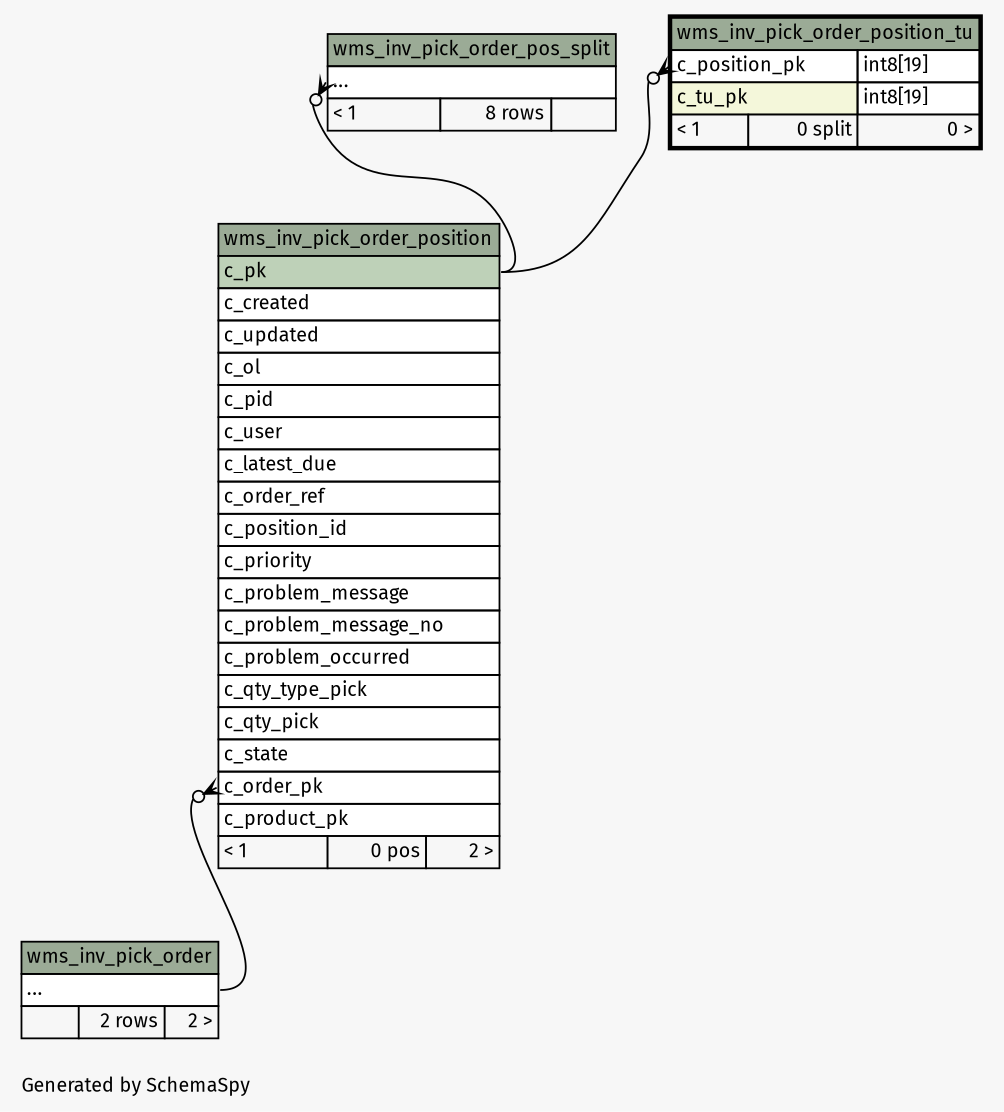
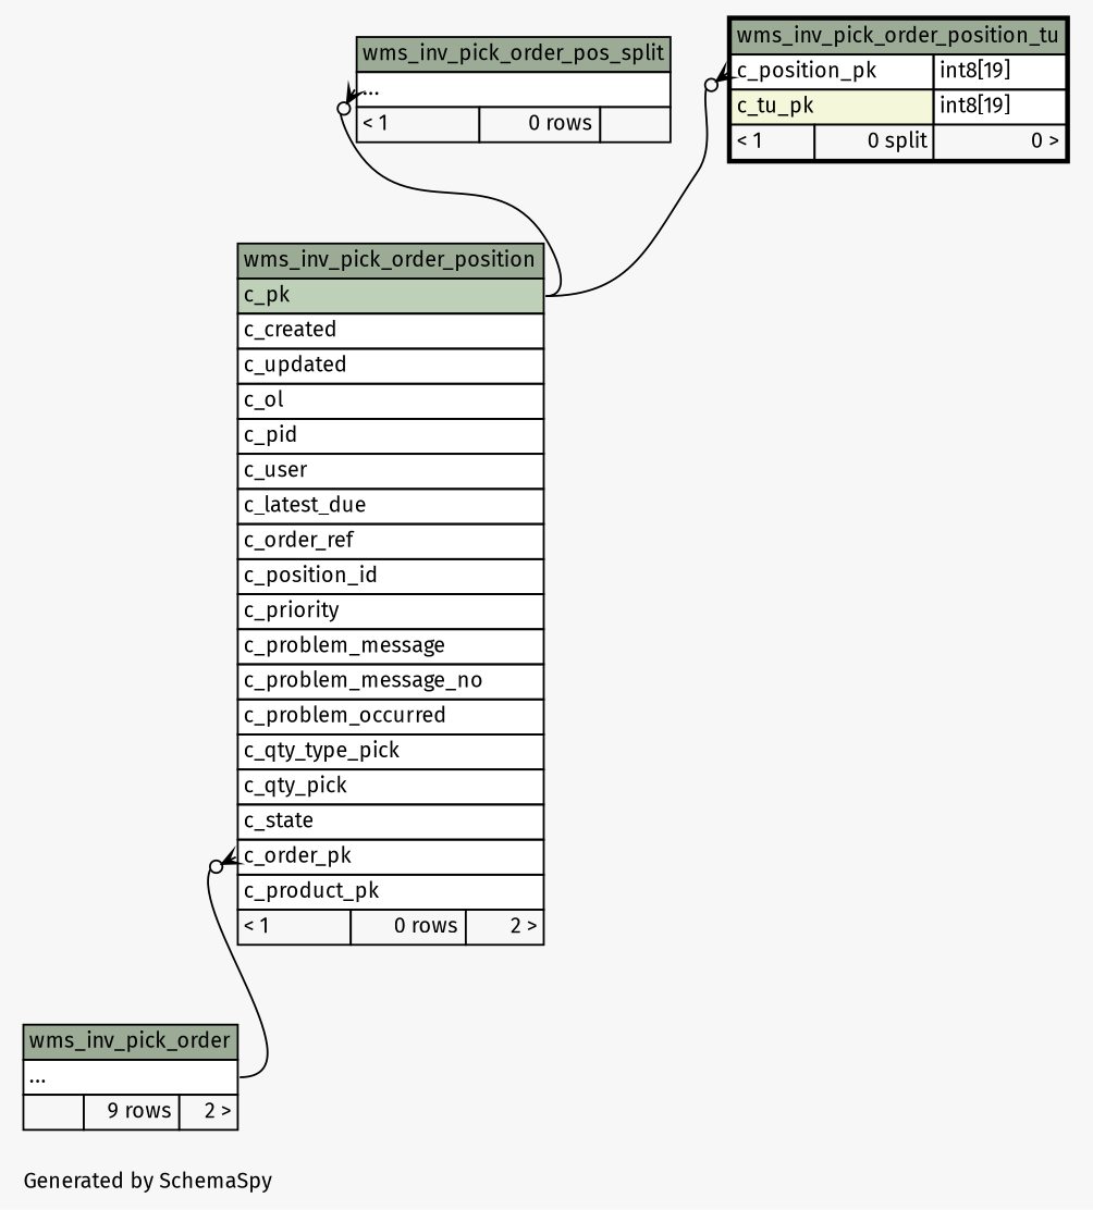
  digraph {
    bgcolor="#f7f7f7"
    fontname="Fira Sans"
    fontsize=11
    label="\nGenerated by SchemaSpy"
    labeljust=l
    nodesep=0.18
    rankdir=TB
    ranksep=0.46
    node [fontname="Fira Sans" fontsize=11 shape=plaintext]
    edge [arrowhead=none arrowsize=0.8 arrowtail=crowodot dir=back fontname="Fira Sans" headport="c_pk:e"]
-   n1 [label=<     <TABLE BORDER="0" CELLBORDER="1" CELLSPACING="0" BGCOLOR="#ffffff">       <TR><TD COLSPAN="3" BGCOLOR="#9bab96" ALIGN="CENTER">wms_inv_pick_order_pos_split</TD></TR>       <TR><TD PORT="elipses" COLSPAN="3" ALIGN="LEFT">...</TD></TR>       <TR><TD ALIGN="LEFT" BGCOLOR="#f7f7f7">&lt; 1</TD><TD ALIGN="RIGHT" BGCOLOR="#f7f7f7">8 rows</TD><TD ALIGN="RIGHT" BGCOLOR="#f7f7f7">  </TD></TR>     </TABLE>>]
-   n2 [label=<     <TABLE BORDER="0" CELLBORDER="1" CELLSPACING="0" BGCOLOR="#ffffff">       <TR><TD COLSPAN="3" BGCOLOR="#9bab96" ALIGN="CENTER">wms_inv_pick_order_position</TD></TR>       <TR><TD PORT="c_pk" COLSPAN="3" BGCOLOR="#bed1b8" ALIGN="LEFT">c_pk</TD></TR>       <TR><TD PORT="c_created" COLSPAN="3" ALIGN="LEFT">c_created</TD></TR>       <TR><TD PORT="c_updated" COLSPAN="3" ALIGN="LEFT">c_updated</TD></TR>       <TR><TD PORT="c_ol" COLSPAN="3" ALIGN="LEFT">c_ol</TD></TR>       <TR><TD PORT="c_pid" COLSPAN="3" ALIGN="LEFT">c_pid</TD></TR>       <TR><TD PORT="c_user" COLSPAN="3" ALIGN="LEFT">c_user</TD></TR>       <TR><TD PORT="c_latest_due" COLSPAN="3" ALIGN="LEFT">c_latest_due</TD></TR>       <TR><TD PORT="c_order_ref" COLSPAN="3" ALIGN="LEFT">c_order_ref</TD></TR>       <TR><TD PORT="c_position_id" COLSPAN="3" ALIGN="LEFT">c_position_id</TD></TR>       <TR><TD PORT="c_priority" COLSPAN="3" ALIGN="LEFT">c_priority</TD></TR>       <TR><TD PORT="c_problem_message" COLSPAN="3" ALIGN="LEFT">c_problem_message</TD></TR>       <TR><TD PORT="c_problem_message_no" COLSPAN="3" ALIGN="LEFT">c_problem_message_no</TD></TR>       <TR><TD PORT="c_problem_occurred" COLSPAN="3" ALIGN="LEFT">c_problem_occurred</TD></TR>       <TR><TD PORT="c_qty_type_pick" COLSPAN="3" ALIGN="LEFT">c_qty_type_pick</TD></TR>       <TR><TD PORT="c_qty_pick" COLSPAN="3" ALIGN="LEFT">c_qty_pick</TD></TR>       <TR><TD PORT="c_state" COLSPAN="3" ALIGN="LEFT">c_state</TD></TR>       <TR><TD PORT="c_order_pk" COLSPAN="3" ALIGN="LEFT">c_order_pk</TD></TR>       <TR><TD PORT="c_product_pk" COLSPAN="3" ALIGN="LEFT">c_product_pk</TD></TR>       <TR><TD ALIGN="LEFT" BGCOLOR="#f7f7f7">&lt; 1</TD><TD ALIGN="RIGHT" BGCOLOR="#f7f7f7">0 pos</TD><TD ALIGN="RIGHT" BGCOLOR="#f7f7f7">2 &gt;</TD></TR>     </TABLE>>]
-   n3 [label=<     <TABLE BORDER="0" CELLBORDER="1" CELLSPACING="0" BGCOLOR="#ffffff">       <TR><TD COLSPAN="3" BGCOLOR="#9bab96" ALIGN="CENTER">wms_inv_pick_order</TD></TR>       <TR><TD PORT="elipses" COLSPAN="3" ALIGN="LEFT">...</TD></TR>       <TR><TD ALIGN="LEFT" BGCOLOR="#f7f7f7">  </TD><TD ALIGN="RIGHT" BGCOLOR="#f7f7f7">2 rows</TD><TD ALIGN="RIGHT" BGCOLOR="#f7f7f7">2 &gt;</TD></TR>     </TABLE>>]
+   n1 [label=<     <TABLE BORDER="0" CELLBORDER="1" CELLSPACING="0" BGCOLOR="#ffffff">       <TR><TD COLSPAN="3" BGCOLOR="#9bab96" ALIGN="CENTER">wms_inv_pick_order_pos_split</TD></TR>       <TR><TD PORT="elipses" COLSPAN="3" ALIGN="LEFT">...</TD></TR>       <TR><TD ALIGN="LEFT" BGCOLOR="#f7f7f7">&lt; 1</TD><TD ALIGN="RIGHT" BGCOLOR="#f7f7f7">0 rows</TD><TD ALIGN="RIGHT" BGCOLOR="#f7f7f7">  </TD></TR>     </TABLE>>]
+   n2 [label=<     <TABLE BORDER="0" CELLBORDER="1" CELLSPACING="0" BGCOLOR="#ffffff">       <TR><TD COLSPAN="3" BGCOLOR="#9bab96" ALIGN="CENTER">wms_inv_pick_order_position</TD></TR>       <TR><TD PORT="c_pk" COLSPAN="3" BGCOLOR="#bed1b8" ALIGN="LEFT">c_pk</TD></TR>       <TR><TD PORT="c_created" COLSPAN="3" ALIGN="LEFT">c_created</TD></TR>       <TR><TD PORT="c_updated" COLSPAN="3" ALIGN="LEFT">c_updated</TD></TR>       <TR><TD PORT="c_ol" COLSPAN="3" ALIGN="LEFT">c_ol</TD></TR>       <TR><TD PORT="c_pid" COLSPAN="3" ALIGN="LEFT">c_pid</TD></TR>       <TR><TD PORT="c_user" COLSPAN="3" ALIGN="LEFT">c_user</TD></TR>       <TR><TD PORT="c_latest_due" COLSPAN="3" ALIGN="LEFT">c_latest_due</TD></TR>       <TR><TD PORT="c_order_ref" COLSPAN="3" ALIGN="LEFT">c_order_ref</TD></TR>       <TR><TD PORT="c_position_id" COLSPAN="3" ALIGN="LEFT">c_position_id</TD></TR>       <TR><TD PORT="c_priority" COLSPAN="3" ALIGN="LEFT">c_priority</TD></TR>       <TR><TD PORT="c_problem_message" COLSPAN="3" ALIGN="LEFT">c_problem_message</TD></TR>       <TR><TD PORT="c_problem_message_no" COLSPAN="3" ALIGN="LEFT">c_problem_message_no</TD></TR>       <TR><TD PORT="c_problem_occurred" COLSPAN="3" ALIGN="LEFT">c_problem_occurred</TD></TR>       <TR><TD PORT="c_qty_type_pick" COLSPAN="3" ALIGN="LEFT">c_qty_type_pick</TD></TR>       <TR><TD PORT="c_qty_pick" COLSPAN="3" ALIGN="LEFT">c_qty_pick</TD></TR>       <TR><TD PORT="c_state" COLSPAN="3" ALIGN="LEFT">c_state</TD></TR>       <TR><TD PORT="c_order_pk" COLSPAN="3" ALIGN="LEFT">c_order_pk</TD></TR>       <TR><TD PORT="c_product_pk" COLSPAN="3" ALIGN="LEFT">c_product_pk</TD></TR>       <TR><TD ALIGN="LEFT" BGCOLOR="#f7f7f7">&lt; 1</TD><TD ALIGN="RIGHT" BGCOLOR="#f7f7f7">0 rows</TD><TD ALIGN="RIGHT" BGCOLOR="#f7f7f7">2 &gt;</TD></TR>     </TABLE>>]
+   n3 [label=<     <TABLE BORDER="0" CELLBORDER="1" CELLSPACING="0" BGCOLOR="#ffffff">       <TR><TD COLSPAN="3" BGCOLOR="#9bab96" ALIGN="CENTER">wms_inv_pick_order</TD></TR>       <TR><TD PORT="elipses" COLSPAN="3" ALIGN="LEFT">...</TD></TR>       <TR><TD ALIGN="LEFT" BGCOLOR="#f7f7f7">  </TD><TD ALIGN="RIGHT" BGCOLOR="#f7f7f7">9 rows</TD><TD ALIGN="RIGHT" BGCOLOR="#f7f7f7">2 &gt;</TD></TR>     </TABLE>>]
    n4 [label=<     <TABLE BORDER="2" CELLBORDER="1" CELLSPACING="0" BGCOLOR="#ffffff">       <TR><TD COLSPAN="3" BGCOLOR="#9bab96" ALIGN="CENTER">wms_inv_pick_order_position_tu</TD></TR>       <TR><TD PORT="c_position_pk" COLSPAN="2" ALIGN="LEFT">c_position_pk</TD><TD PORT="c_position_pk.type" ALIGN="LEFT">int8[19]</TD></TR>       <TR><TD PORT="c_tu_pk" COLSPAN="2" BGCOLOR="#f4f7da" ALIGN="LEFT">c_tu_pk</TD><TD PORT="c_tu_pk.type" ALIGN="LEFT">int8[19]</TD></TR>       <TR><TD ALIGN="LEFT" BGCOLOR="#f7f7f7">&lt; 1</TD><TD ALIGN="RIGHT" BGCOLOR="#f7f7f7">0 split</TD><TD ALIGN="RIGHT" BGCOLOR="#f7f7f7">0 &gt;</TD></TR>     </TABLE>>]
    n1 -> n2 [tailport="elipses:w"]
    n2 -> n3 [headport="elipses:e" tailport="c_order_pk:w"]
    n4 -> n2 [tailport="c_position_pk:w"]
  }
